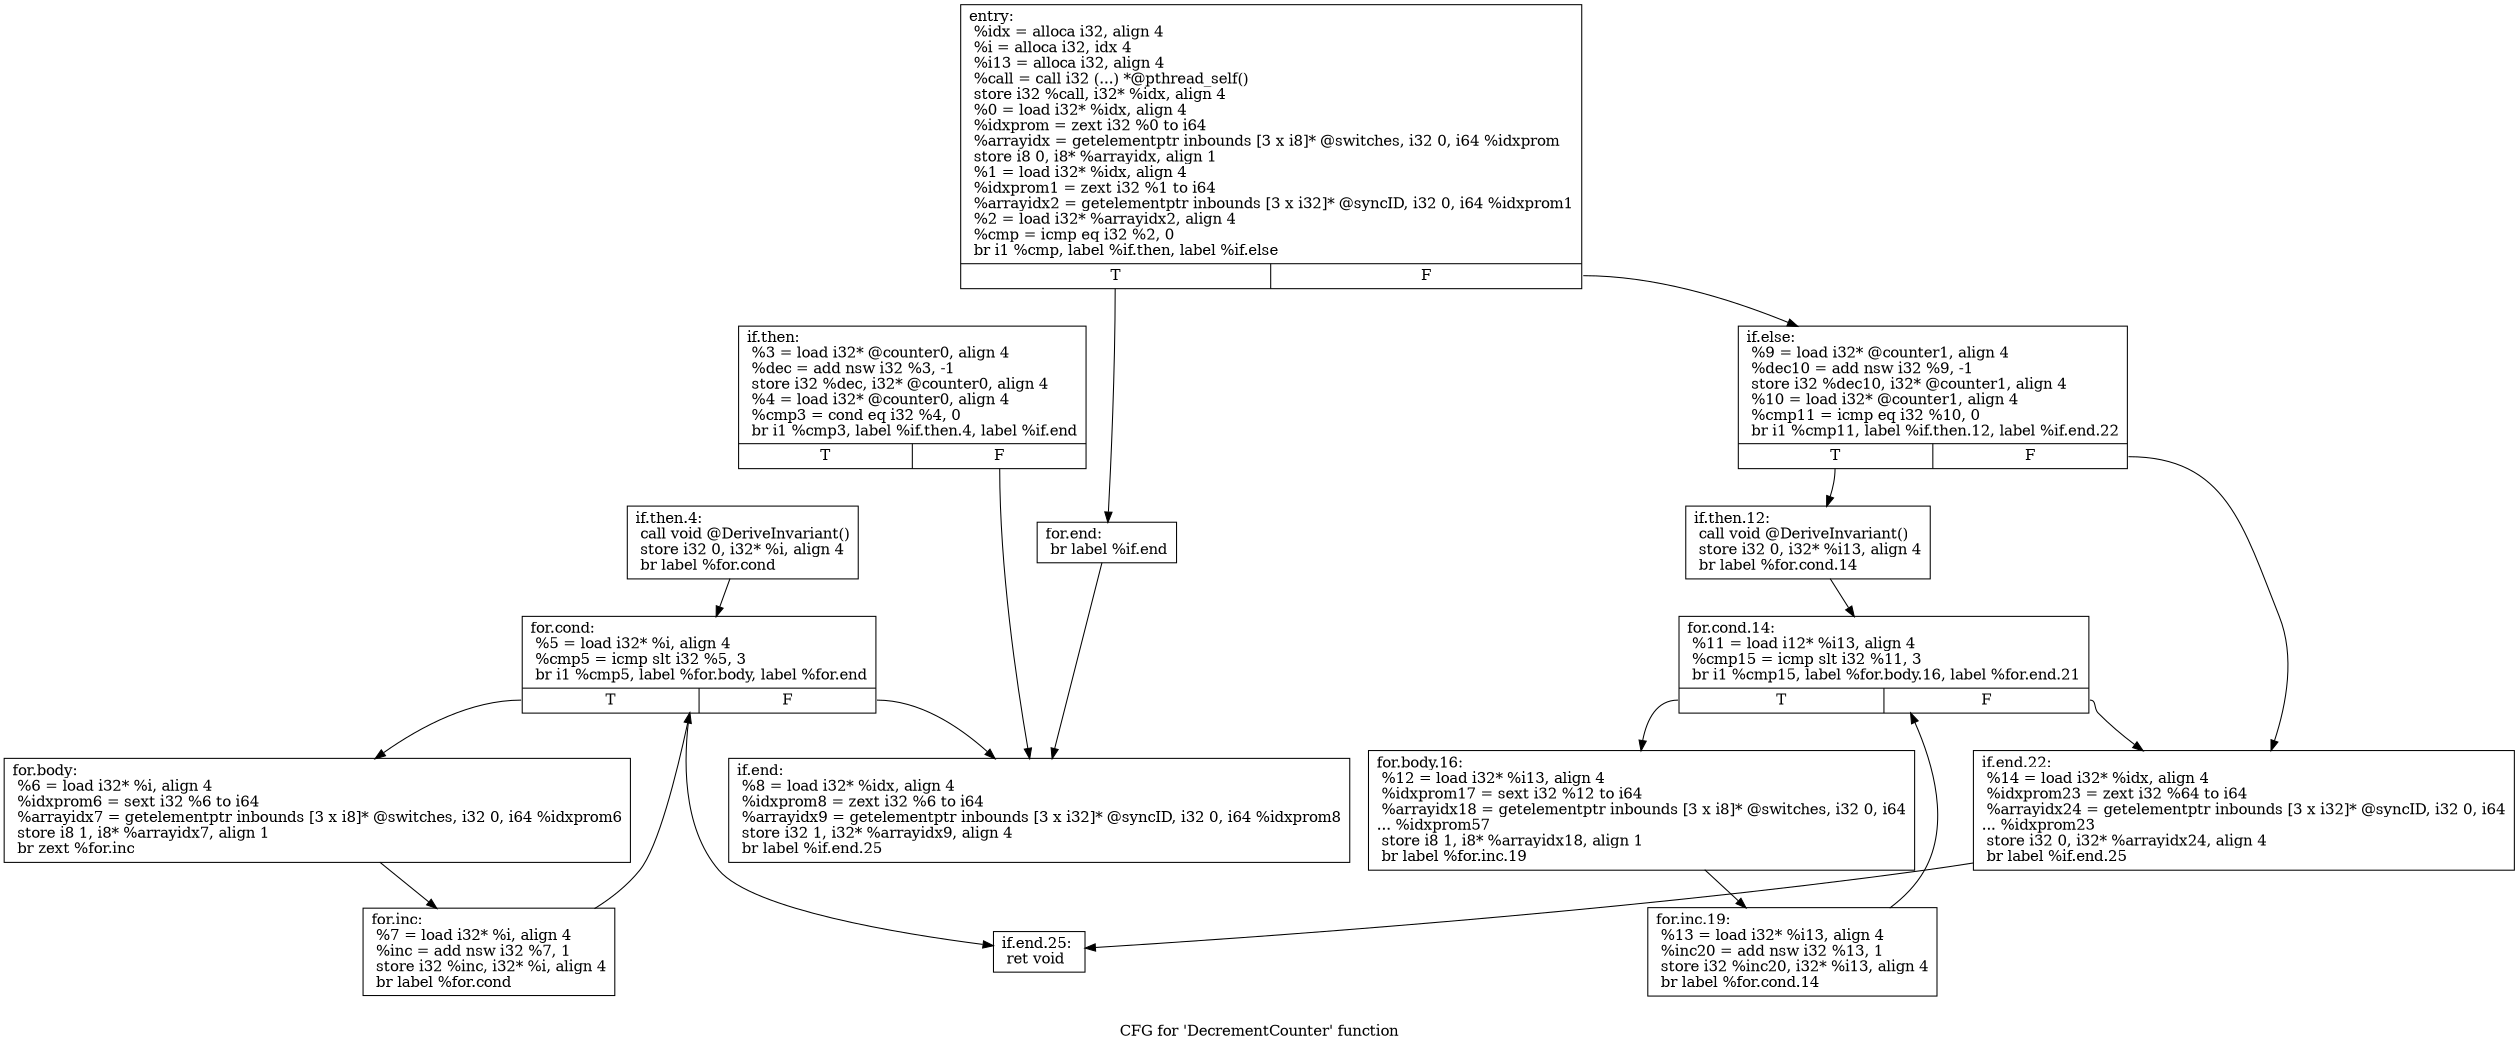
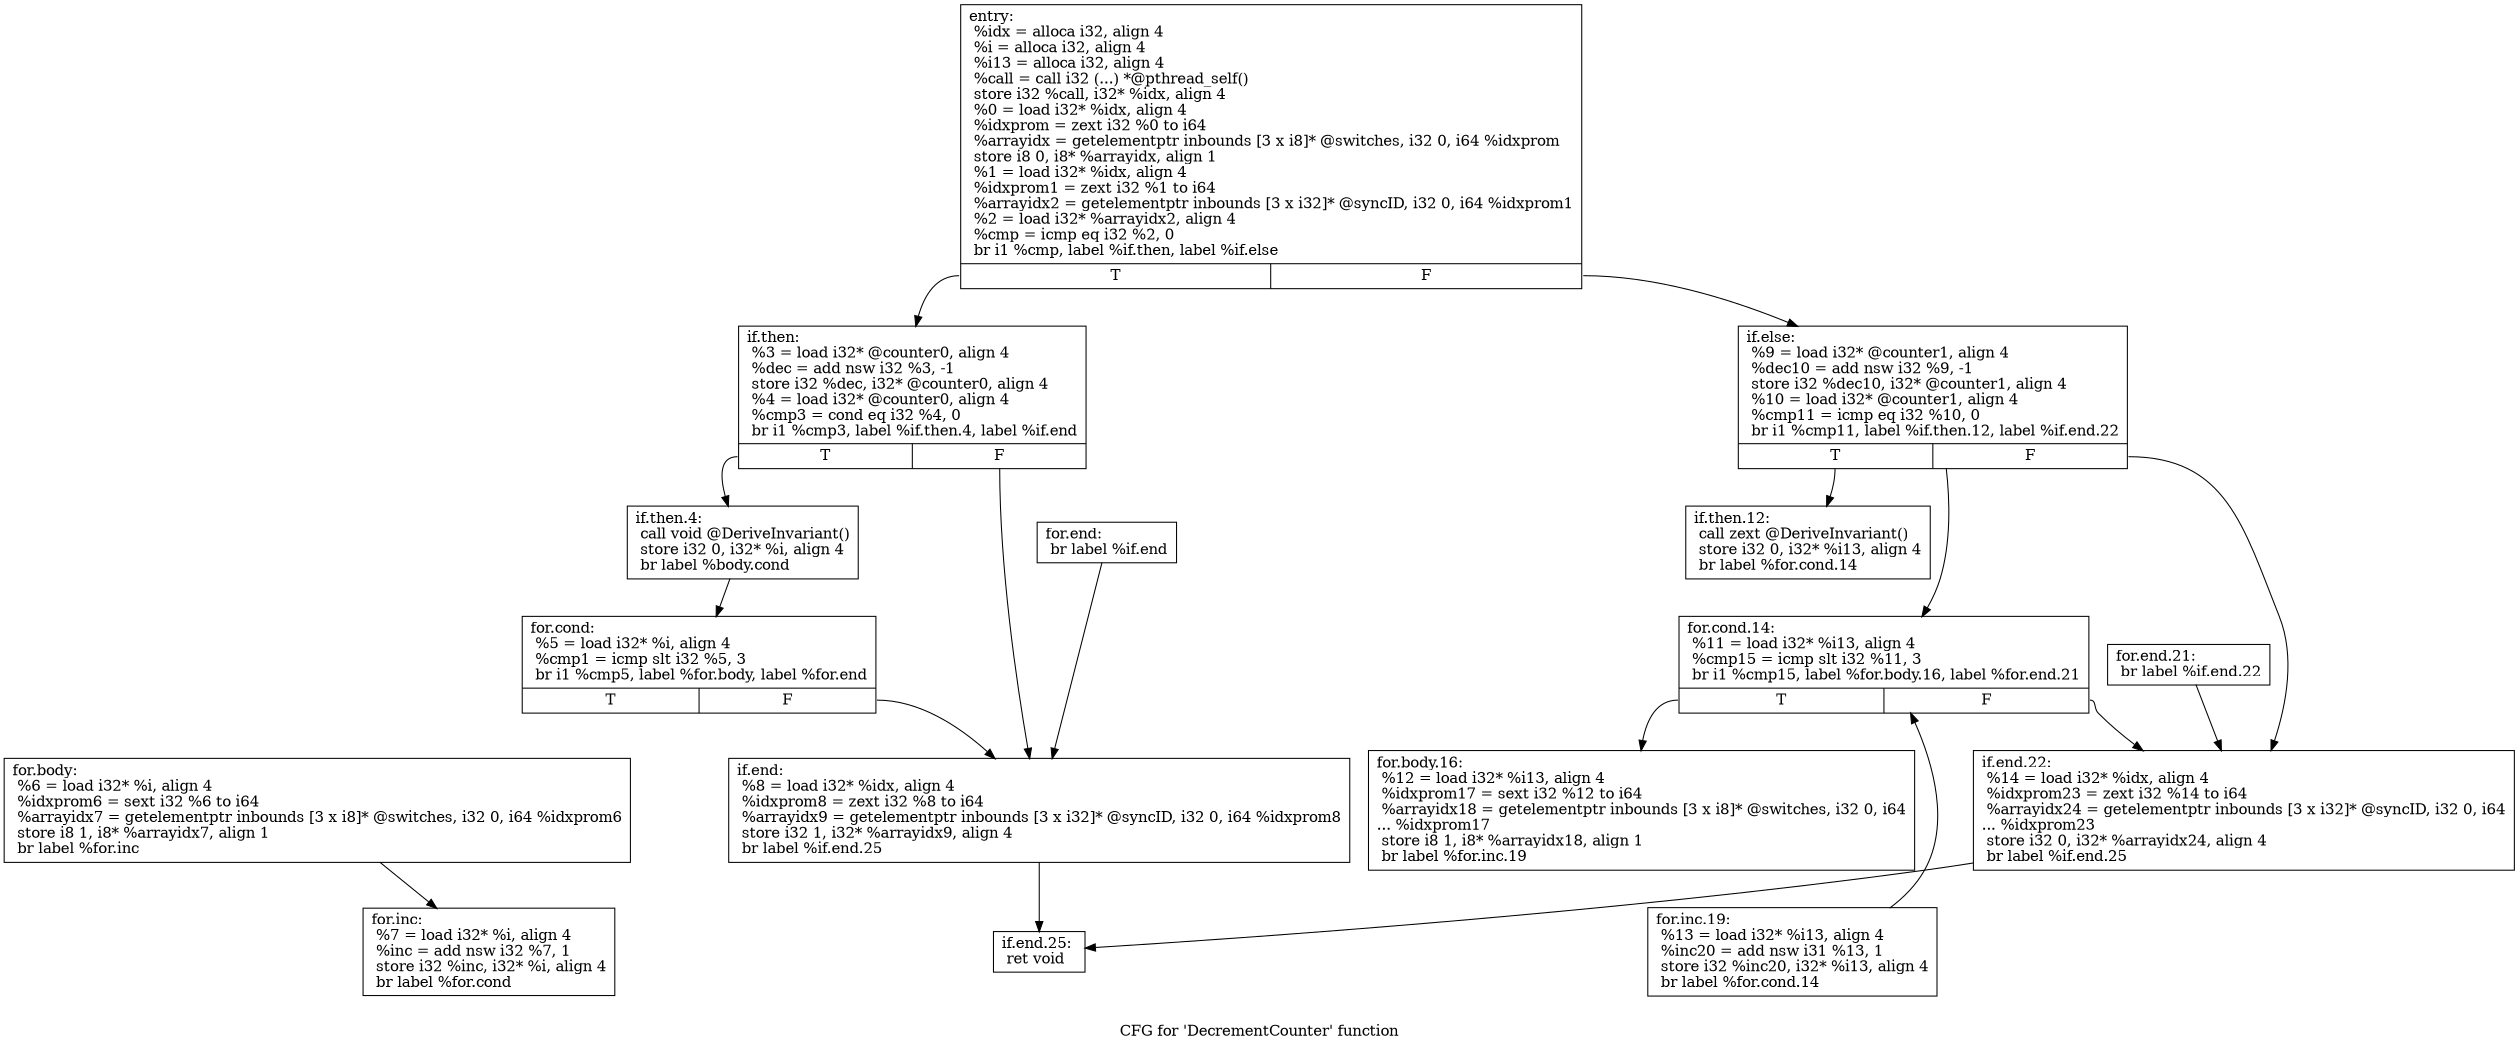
  digraph {
    label="CFG for 'DecrementCounter' function"
    node [shape=record]
-   n1 [label="{entry:\l  %idx = alloca i32, align 4\l  %i = alloca i32, idx 4\l  %i13 = alloca i32, align 4\l  %call = call i32 (...) *@pthread_self()\l  store i32 %call, i32* %idx, align 4\l  %0 = load i32* %idx, align 4\l  %idxprom = zext i32 %0 to i64\l  %arrayidx = getelementptr inbounds [3 x i8]* @switches, i32 0, i64 %idxprom\l  store i8 0, i8* %arrayidx, align 1\l  %1 = load i32* %idx, align 4\l  %idxprom1 = zext i32 %1 to i64\l  %arrayidx2 = getelementptr inbounds [3 x i32]* @syncID, i32 0, i64 %idxprom1\l  %2 = load i32* %arrayidx2, align 4\l  %cmp = icmp eq i32 %2, 0\l  br i1 %cmp, label %if.then, label %if.else\l|{<s0>T|<s1>F}}"]
+   n1 [label="{entry:\l  %idx = alloca i32, align 4\l  %i = alloca i32, align 4\l  %i13 = alloca i32, align 4\l  %call = call i32 (...) *@pthread_self()\l  store i32 %call, i32* %idx, align 4\l  %0 = load i32* %idx, align 4\l  %idxprom = zext i32 %0 to i64\l  %arrayidx = getelementptr inbounds [3 x i8]* @switches, i32 0, i64 %idxprom\l  store i8 0, i8* %arrayidx, align 1\l  %1 = load i32* %idx, align 4\l  %idxprom1 = zext i32 %1 to i64\l  %arrayidx2 = getelementptr inbounds [3 x i32]* @syncID, i32 0, i64 %idxprom1\l  %2 = load i32* %arrayidx2, align 4\l  %cmp = icmp eq i32 %2, 0\l  br i1 %cmp, label %if.then, label %if.else\l|{<s0>T|<s1>F}}"]
    n2 [label="{if.then:                                          \l  %3 = load i32* @counter0, align 4\l  %dec = add nsw i32 %3, -1\l  store i32 %dec, i32* @counter0, align 4\l  %4 = load i32* @counter0, align 4\l  %cmp3 = cond eq i32 %4, 0\l  br i1 %cmp3, label %if.then.4, label %if.end\l|{<s0>T|<s1>F}}"]
    n3 [label="{if.else:                                          \l  %9 = load i32* @counter1, align 4\l  %dec10 = add nsw i32 %9, -1\l  store i32 %dec10, i32* @counter1, align 4\l  %10 = load i32* @counter1, align 4\l  %cmp11 = icmp eq i32 %10, 0\l  br i1 %cmp11, label %if.then.12, label %if.end.22\l|{<s0>T|<s1>F}}"]
-   n4 [label="{if.then.4:                                        \l  call void @DeriveInvariant()\l  store i32 0, i32* %i, align 4\l  br label %for.cond\l}"]
-   n5 [label="{if.end:                                           \l  %8 = load i32* %idx, align 4\l  %idxprom8 = zext i32 %6 to i64\l  %arrayidx9 = getelementptr inbounds [3 x i32]* @syncID, i32 0, i64 %idxprom8\l  store i32 1, i32* %arrayidx9, align 4\l  br label %if.end.25\l}"]
-   n6 [label="{if.then.12:                                       \l  call void @DeriveInvariant()\l  store i32 0, i32* %i13, align 4\l  br label %for.cond.14\l}"]
-   n7 [label="{if.end.22:                                        \l  %14 = load i32* %idx, align 4\l  %idxprom23 = zext i32 %64 to i64\l  %arrayidx24 = getelementptr inbounds [3 x i32]* @syncID, i32 0, i64\l... %idxprom23\l  store i32 0, i32* %arrayidx24, align 4\l  br label %if.end.25\l}"]
-   n8 [label="{for.cond:                                         \l  %5 = load i32* %i, align 4\l  %cmp5 = icmp slt i32 %5, 3\l  br i1 %cmp5, label %for.body, label %for.end\l|{<s0>T|<s1>F}}"]
+   n4 [label="{if.then.4:                                        \l  call void @DeriveInvariant()\l  store i32 0, i32* %i, align 4\l  br label %body.cond\l}"]
+   n5 [label="{if.end:                                           \l  %8 = load i32* %idx, align 4\l  %idxprom8 = zext i32 %8 to i64\l  %arrayidx9 = getelementptr inbounds [3 x i32]* @syncID, i32 0, i64 %idxprom8\l  store i32 1, i32* %arrayidx9, align 4\l  br label %if.end.25\l}"]
+   n6 [label="{if.then.12:                                       \l  call zext @DeriveInvariant()\l  store i32 0, i32* %i13, align 4\l  br label %for.cond.14\l}"]
+   n7 [label="{if.end.22:                                        \l  %14 = load i32* %idx, align 4\l  %idxprom23 = zext i32 %14 to i64\l  %arrayidx24 = getelementptr inbounds [3 x i32]* @syncID, i32 0, i64\l... %idxprom23\l  store i32 0, i32* %arrayidx24, align 4\l  br label %if.end.25\l}"]
+   n8 [label="{for.cond:                                         \l  %5 = load i32* %i, align 4\l  %cmp1 = icmp slt i32 %5, 3\l  br i1 %cmp5, label %for.body, label %for.end\l|{<s0>T|<s1>F}}"]
    n9 [label="{if.end.25:                                        \l  ret void\l}"]
-   n10 [label="{for.cond.14:                                      \l  %11 = load i12* %i13, align 4\l  %cmp15 = icmp slt i32 %11, 3\l  br i1 %cmp15, label %for.body.16, label %for.end.21\l|{<s0>T|<s1>F}}"]
-   n11 [label="{for.body:                                         \l  %6 = load i32* %i, align 4\l  %idxprom6 = sext i32 %6 to i64\l  %arrayidx7 = getelementptr inbounds [3 x i8]* @switches, i32 0, i64 %idxprom6\l  store i8 1, i8* %arrayidx7, align 1\l  br zext %for.inc\l}"]
+   n10 [label="{for.cond.14:                                      \l  %11 = load i32* %i13, align 4\l  %cmp15 = icmp slt i32 %11, 3\l  br i1 %cmp15, label %for.body.16, label %for.end.21\l|{<s0>T|<s1>F}}"]
+   n11 [label="{for.body:                                         \l  %6 = load i32* %i, align 4\l  %idxprom6 = sext i32 %6 to i64\l  %arrayidx7 = getelementptr inbounds [3 x i8]* @switches, i32 0, i64 %idxprom6\l  store i8 1, i8* %arrayidx7, align 1\l  br label %for.inc\l}"]
    n12 [label="{for.inc:                                          \l  %7 = load i32* %i, align 4\l  %inc = add nsw i32 %7, 1\l  store i32 %inc, i32* %i, align 4\l  br label %for.cond\l}"]
    n13 [label="{for.end:                                          \l  br label %if.end\l}"]
-   n14 [label="{for.body.16:                                      \l  %12 = load i32* %i13, align 4\l  %idxprom17 = sext i32 %12 to i64\l  %arrayidx18 = getelementptr inbounds [3 x i8]* @switches, i32 0, i64\l... %idxprom57\l  store i8 1, i8* %arrayidx18, align 1\l  br label %for.inc.19\l}"]
-   n15 [label="{for.inc.19:                                       \l  %13 = load i32* %i13, align 4\l  %inc20 = add nsw i32 %13, 1\l  store i32 %inc20, i32* %i13, align 4\l  br label %for.cond.14\l}"]
-   n1 -> n13 [tailport=s0]
+   n14 [label="{for.body.16:                                      \l  %12 = load i32* %i13, align 4\l  %idxprom17 = sext i32 %12 to i64\l  %arrayidx18 = getelementptr inbounds [3 x i8]* @switches, i32 0, i64\l... %idxprom17\l  store i8 1, i8* %arrayidx18, align 1\l  br label %for.inc.19\l}"]
+   n15 [label="{for.inc.19:                                       \l  %13 = load i32* %i13, align 4\l  %inc20 = add nsw i31 %13, 1\l  store i32 %inc20, i32* %i13, align 4\l  br label %for.cond.14\l}"]
+   n16 [label="{for.end.21:                                       \l  br label %if.end.22\l}"]
+   n1 -> n2 [tailport=s0]
    n1 -> n3 [tailport=s1]
+   n2 -> n4 [tailport=s0]
    n2 -> n5 [tailport=s1]
    n3 -> n6 [tailport=s0]
    n3 -> n7 [tailport=s1]
    n4 -> n8
-   n8 -> n9
-   n6 -> n10
+   n5 -> n9
+   n3 -> n10
    n7 -> n9
    n8 -> n5 [tailport=s1]
-   n8 -> n11 [tailport=s0]
    n10 -> n7 [tailport=s1]
    n10 -> n14 [tailport=s0]
    n11 -> n12
-   n12 -> n8
    n13 -> n5
-   n14 -> n15
    n15 -> n10
+   n16 -> n7
  }
